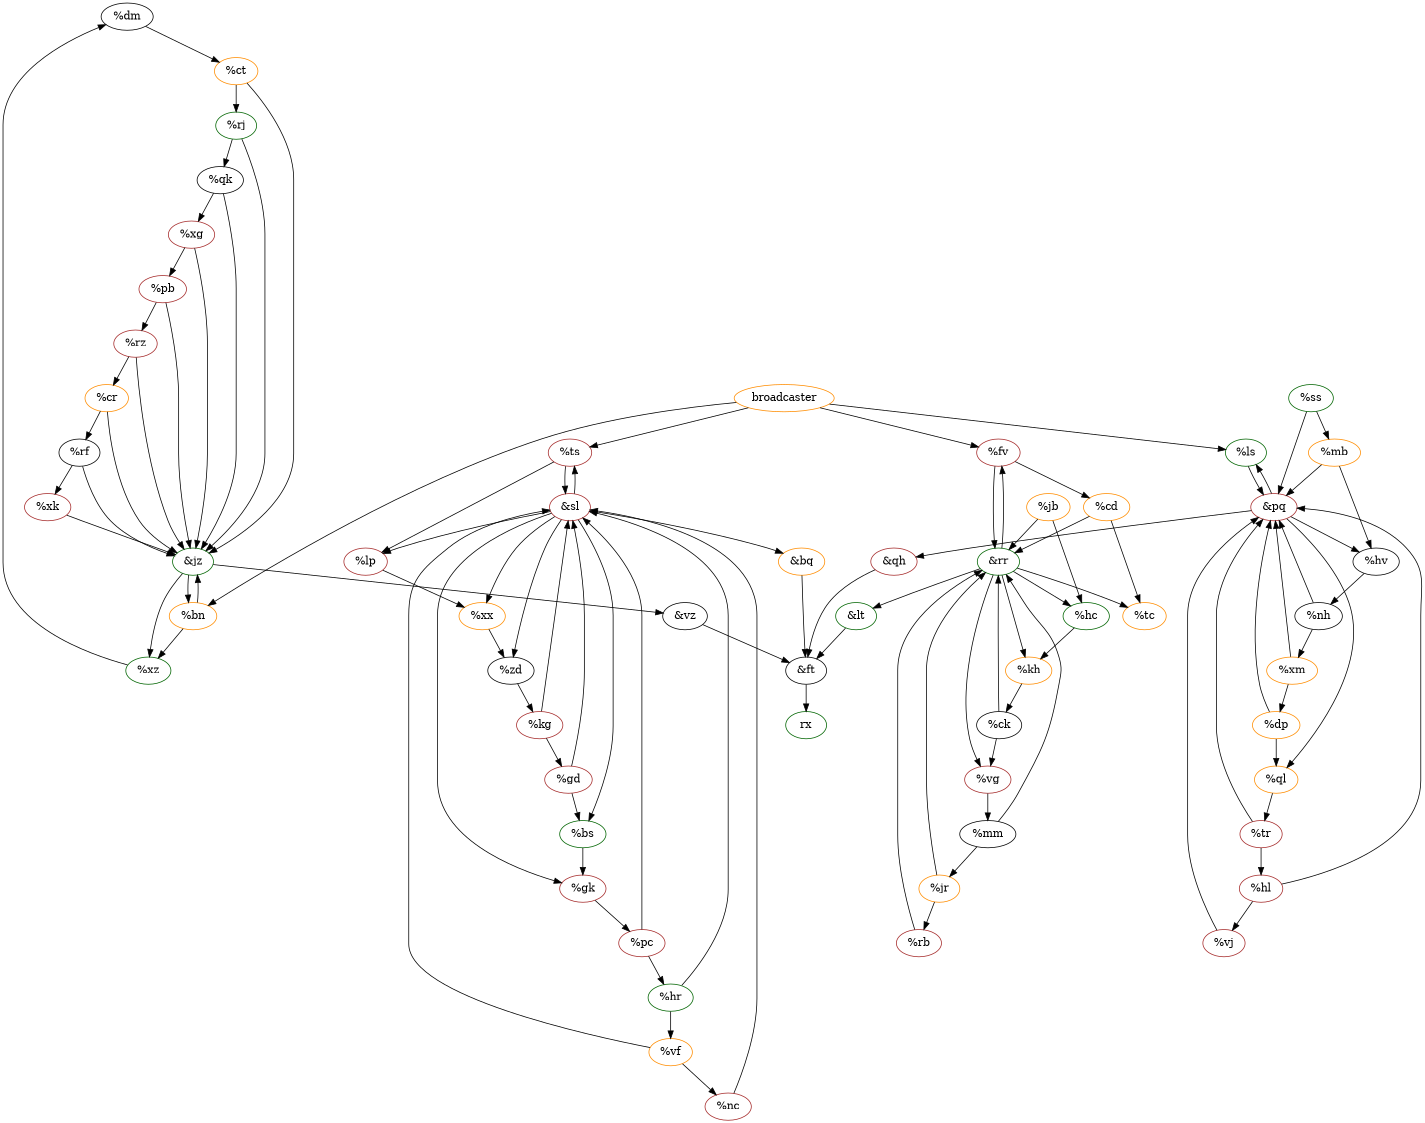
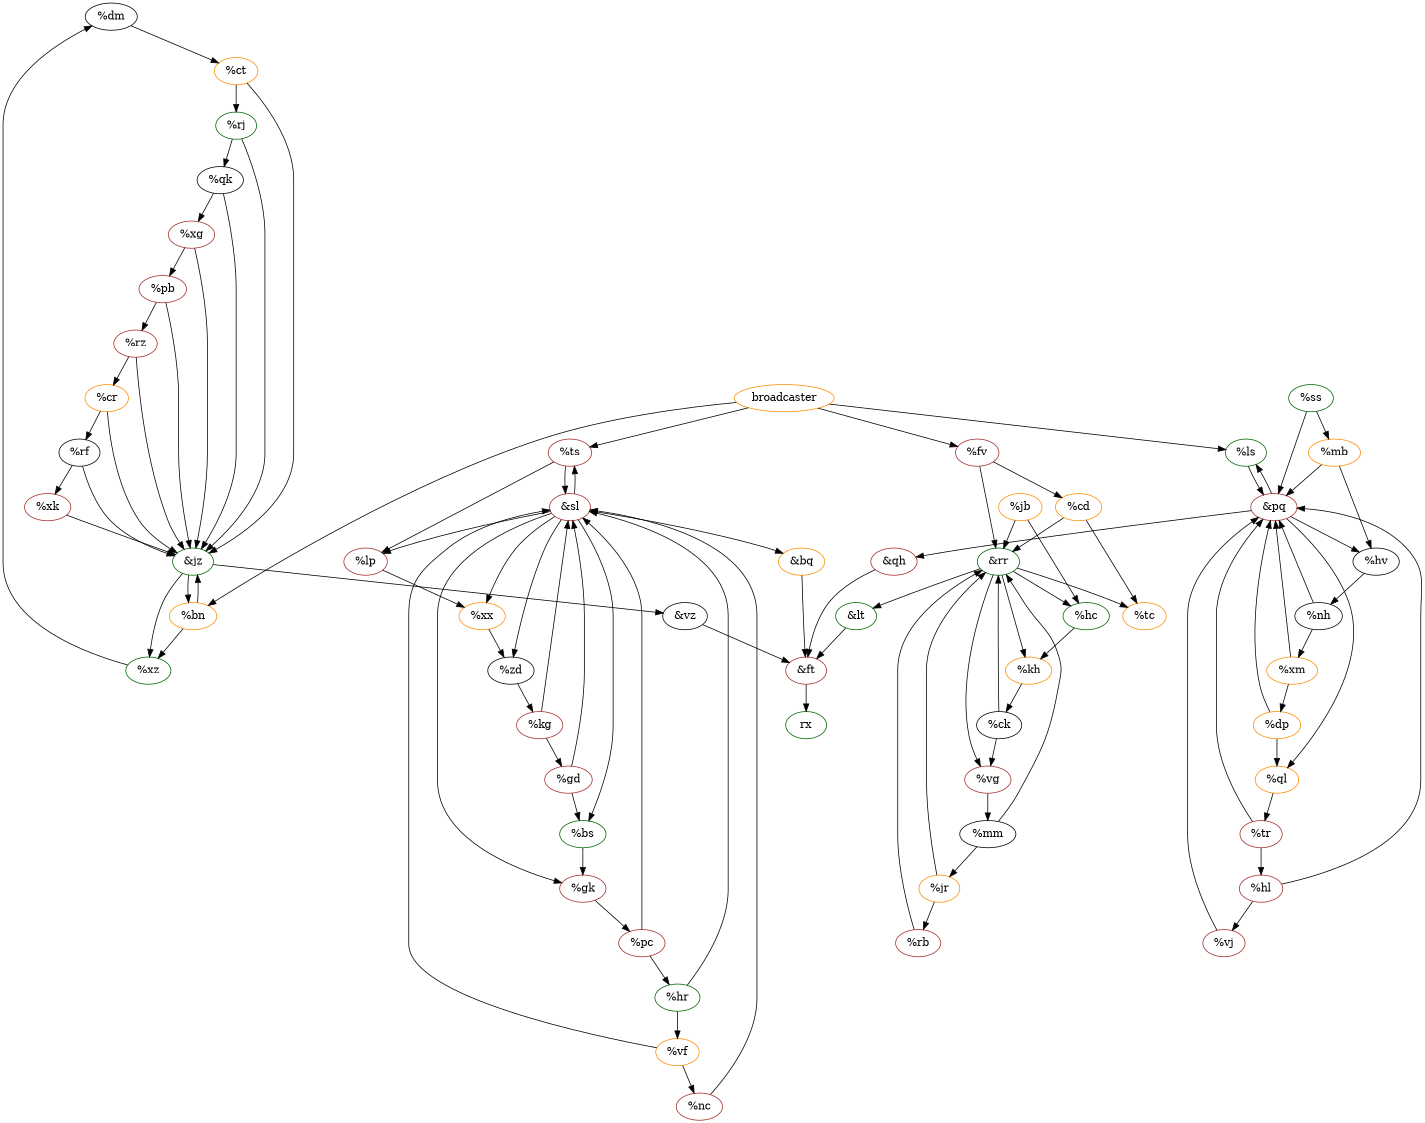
  digraph {
    node [color=brown]
    "\%dm" [color=black]
    "\%ct" [color=darkorange]
    "\&jz" [color=darkgreen]
    "\%bn" [color=darkorange]
    "\&vz" [color=black]
    "\%xz" [color=darkgreen]
    "\%rj" [color=darkgreen]
-   "\&ft" [color=black]
+   "\&ft"
    "\%qk" [color=black]
    rx [color=darkgreen]
    "\%hc" [color=darkgreen]
    "\%kh" [color=darkorange]
    "\%ck" [color=black]
    "\&rr" [color=darkgreen]
    "\%vg"
    "\%kg"
    "\%gd"
    "\&sl"
    "\%bs" [color=darkgreen]
    "\&bq" [color=darkorange]
    "\%ts"
    "\%zd" [color=black]
    "\%gk"
    "\%xx" [color=darkorange]
    "\%lp"
    "\%pc"
    "\%hr" [color=darkgreen]
    "\%rf" [color=black]
    "\%xk"
    "\%dp" [color=darkorange]
    "\%ql" [color=darkorange]
    "\&pq"
    "\%tr"
    "\%hv" [color=black]
    "\&qh"
    "\%ls" [color=darkgreen]
    "\%hl"
    "\%nh" [color=black]
    "\%ss" [color=darkgreen]
    "\%mb" [color=darkorange]
    "\&lt" [color=darkgreen]
    "\%fv"
    "\%tc" [color=darkorange]
    "\%cd" [color=darkorange]
    "\%mm" [color=black]
    "\%jr" [color=darkorange]
    "\%xm" [color=darkorange]
    "\%vf" [color=darkorange]
    "\%nc"
    "\%jb" [color=darkorange]
    "\%rb"
    "\%xg"
    "\%pb"
    "\%rz"
    "\%cr" [color=darkorange]
    "\%vj"
    broadcaster [color=darkorange]
    "\%dm" -> "\%ct"
    "\%ct" -> "\&jz"
    "\%ct" -> "\%rj"
    "\&jz" -> "\%bn"
    "\&jz" -> "\&vz"
    "\&jz" -> "\%xz"
    "\%bn" -> "\&jz"
    "\%bn" -> "\%xz"
    "\&vz" -> "\&ft"
    "\%xz" -> "\%dm"
    "\%rj" -> "\&jz"
    "\%rj" -> "\%qk"
    "\&ft" -> rx
    "\%qk" -> "\&jz"
    "\%qk" -> "\%xg"
    "\%hc" -> "\%kh"
    "\%kh" -> "\%ck"
    "\%ck" -> "\&rr"
    "\%ck" -> "\%vg"
    "\&rr" -> "\%hc"
    "\&rr" -> "\%kh"
    "\&rr" -> "\%vg"
    "\&rr" -> "\&lt"
-   "\&rr" -> "\%fv"
    "\&rr" -> "\%tc"
    "\%vg" -> "\%mm"
    "\%kg" -> "\%gd"
    "\%kg" -> "\&sl"
    "\%gd" -> "\&sl"
    "\%gd" -> "\%bs"
    "\&sl" -> "\%bs"
    "\&sl" -> "\&bq"
    "\&sl" -> "\%ts"
    "\&sl" -> "\%zd"
    "\&sl" -> "\%gk"
    "\&sl" -> "\%xx"
    "\&sl" -> "\%lp"
    "\%bs" -> "\%gk"
    "\&bq" -> "\&ft"
    "\%ts" -> "\&sl"
    "\%ts" -> "\%lp"
    "\%zd" -> "\%kg"
    "\%gk" -> "\%pc"
    "\%xx" -> "\%zd"
    "\%lp" -> "\%xx"
    "\%pc" -> "\&sl"
    "\%pc" -> "\%hr"
    "\%hr" -> "\&sl"
    "\%hr" -> "\%vf"
    "\%rf" -> "\&jz"
    "\%rf" -> "\%xk"
    "\%xk" -> "\&jz"
    "\%dp" -> "\%ql"
    "\%dp" -> "\&pq"
    "\%ql" -> "\%tr"
    "\&pq" -> "\%ql"
    "\&pq" -> "\%hv"
    "\&pq" -> "\&qh"
    "\&pq" -> "\%ls"
    "\%tr" -> "\&pq"
    "\%tr" -> "\%hl"
    "\%hv" -> "\%nh"
    "\&qh" -> "\&ft"
    "\%ls" -> "\&pq"
    "\%hl" -> "\&pq"
    "\%hl" -> "\%vj"
    "\%nh" -> "\&pq"
    "\%nh" -> "\%xm"
    "\%ss" -> "\&pq"
    "\%ss" -> "\%mb"
    "\%mb" -> "\&pq"
    "\%mb" -> "\%hv"
    "\&lt" -> "\&ft"
    "\%fv" -> "\&rr"
    "\%fv" -> "\%cd"
    "\%cd" -> "\&rr"
    "\%cd" -> "\%tc"
    "\%mm" -> "\&rr"
    "\%mm" -> "\%jr"
    "\%jr" -> "\&rr"
    "\%jr" -> "\%rb"
    "\%xm" -> "\%dp"
    "\%xm" -> "\&pq"
    "\%vf" -> "\&sl"
    "\%vf" -> "\%nc"
    "\%nc" -> "\&sl"
    "\%jb" -> "\%hc"
    "\%jb" -> "\&rr"
    "\%rb" -> "\&rr"
    "\%xg" -> "\&jz"
    "\%xg" -> "\%pb"
    "\%pb" -> "\&jz"
    "\%pb" -> "\%rz"
    "\%rz" -> "\&jz"
    "\%rz" -> "\%cr"
    "\%cr" -> "\&jz"
    "\%cr" -> "\%rf"
    "\%vj" -> "\&pq"
    broadcaster -> "\%bn"
    broadcaster -> "\%ts"
    broadcaster -> "\%ls"
    broadcaster -> "\%fv"
  }
